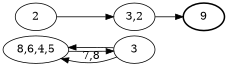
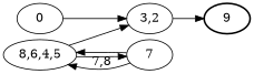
  digraph {
    nodesep=0.1
    rankdir=LR
    9 [style=bold]
-   0 [label=2]
+   0
    "3,2"
    "8,6,4,5"
-   7 [label=3]
+   7
    0 -> "3,2"
    "3,2" -> 9
+   "8,6,4,5" -> "3,2"
    "8,6,4,5" -> 7
    7 -> "8,6,4,5" [label="7,8"]
    7 -> "8,6,4,5"
  }
